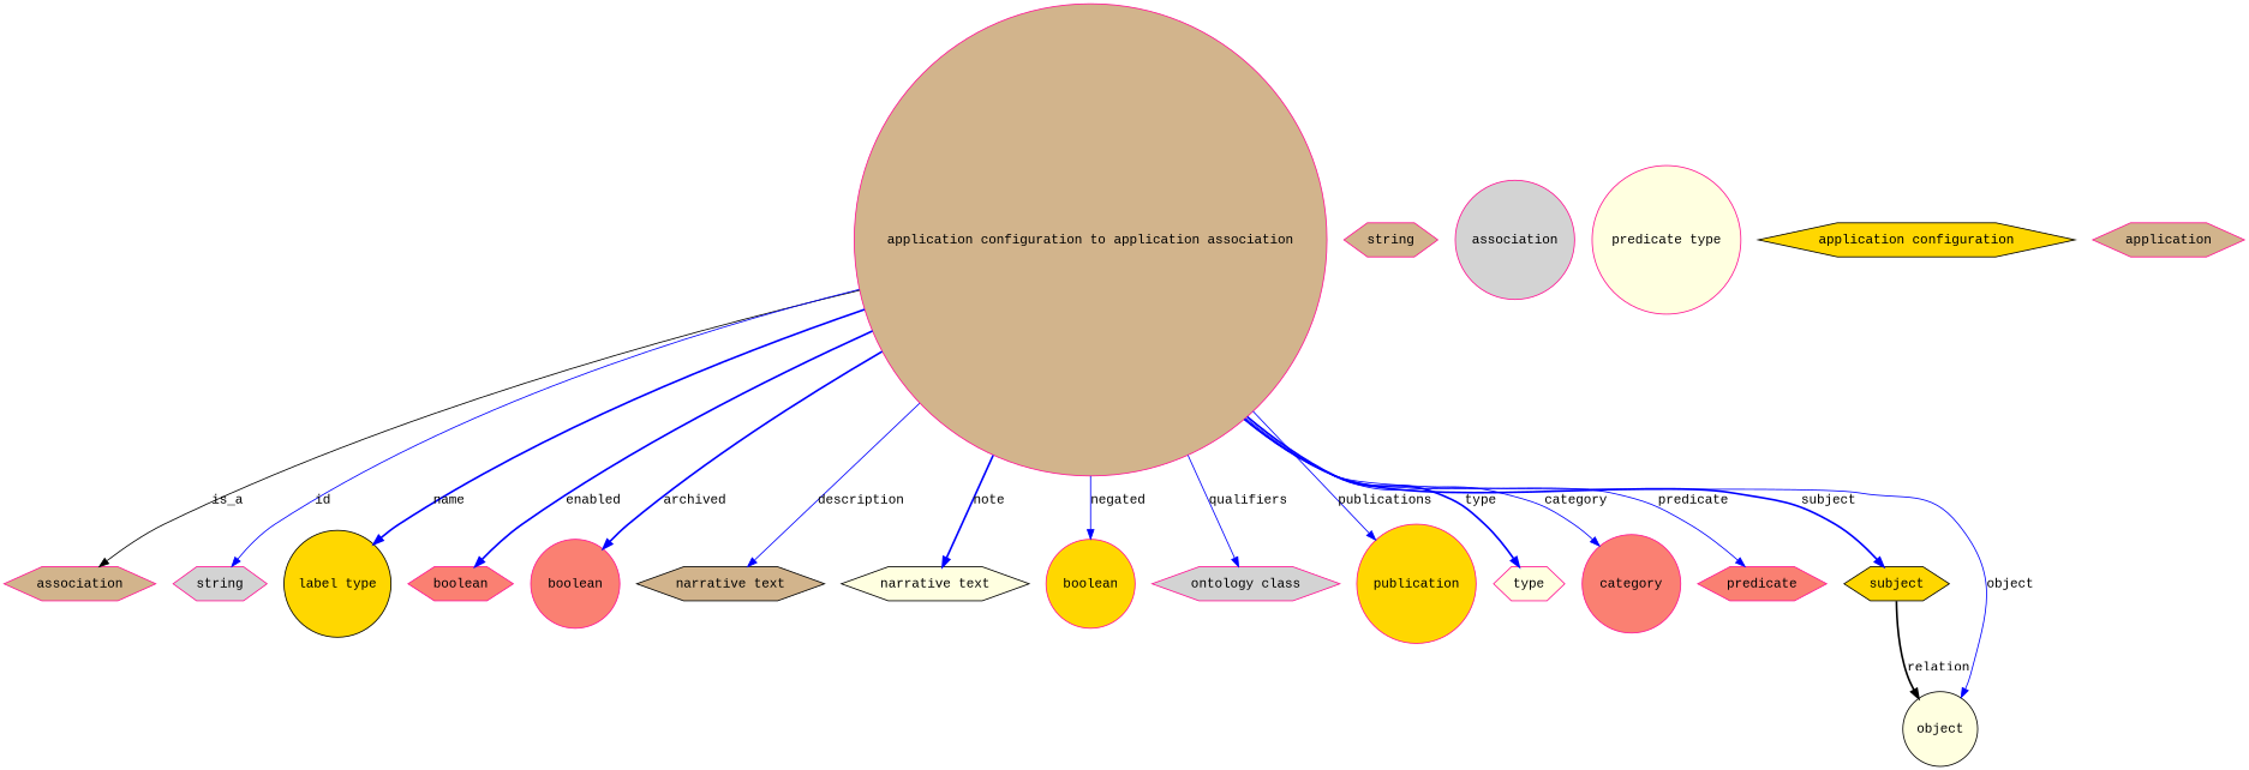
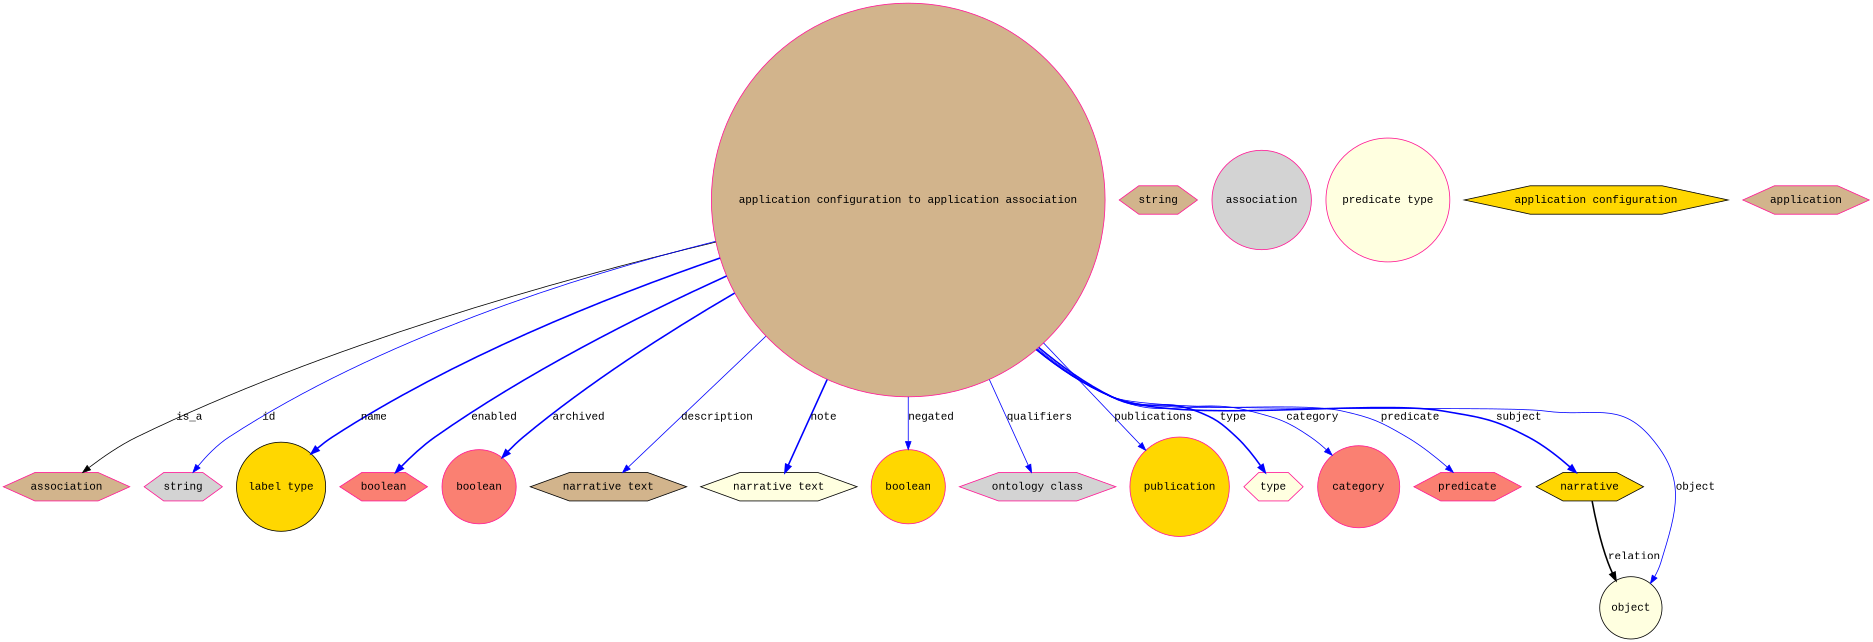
  digraph {
    fontname="Liberation Mono"
    node [color=deeppink fillcolor=tan fontname="Liberation Mono" shape=hexagon style=filled]
    edge [fontname="Liberation Mono" style=solid color=blue]
    n1 [height=0.5 label="application configuration to application association" shape=circle width=6.9327]
    association [height=0.5 width=1.7512]
    n3 [fillcolor=lightgrey height=0.5 label=string width=1.0652]
    n4 [color=black fillcolor=gold height=0.5 label="label type" shape=circle width=1.5707]
    n5 [fillcolor=salmon height=0.5 label=boolean width=1.2999]
    n6 [fillcolor=salmon height=0.5 label=boolean shape=circle width=1.2999]
    n7 [color=black height=0.5 label="narrative text" width=2.0943]
    n8 [color=black fillcolor=lightyellow height=0.5 label="narrative text" width=2.0943]
    n9 [fillcolor=gold height=0.5 label=boolean shape=circle width=1.2999]
    n10 [fillcolor=lightgrey height=0.5 label="ontology class" width=2.1484]
    n11 [fillcolor=gold height=0.5 label=publication shape=circle width=1.7512]
    type [fillcolor=lightyellow height=0.5 width=0.86659]
    category [fillcolor=salmon height=0.5 shape=circle width=1.4443]
    predicate [fillcolor=salmon height=0.5 width=1.5346]
-   subject [color=black fillcolor=gold height=0.5 width=1.2457]
+   subject [color=black fillcolor=gold height=0.5 width=1.2457 label=narrative]
    object [color=black fillcolor=lightyellow height=0.5 shape=circle width=1.1013]
    n17 [height=0.5 label=string width=1.0652]
    n18 [fillcolor=lightgrey height=0.5 label=association shape=circle width=1.7512]
    n19 [fillcolor=lightyellow height=0.5 label="predicate type" shape=circle width=2.1845]
    n20 [color=black fillcolor=gold height=0.5 label="application configuration" width=3.5566]
    n21 [height=0.5 label=application width=1.7332]
    n1 -> association [label=is_a color=""]
    n1 -> n3 [label=id]
    n1 -> n4 [label=name style=bold]
    n1 -> n5 [label=enabled style=bold]
    n1 -> n6 [label=archived style=bold]
    n1 -> n7 [label=description]
    n1 -> n8 [label=note style=bold]
    n1 -> n9 [label=negated]
    n1 -> n10 [label=qualifiers]
    n1 -> n11 [label=publications]
    n1 -> type [label=type style=bold]
    n1 -> category [label=category]
    n1 -> predicate [label=predicate]
    n1 -> subject [label=subject style=bold]
    n1 -> object [label=object]
    subject -> object [label=relation style=bold color=""]
  }
